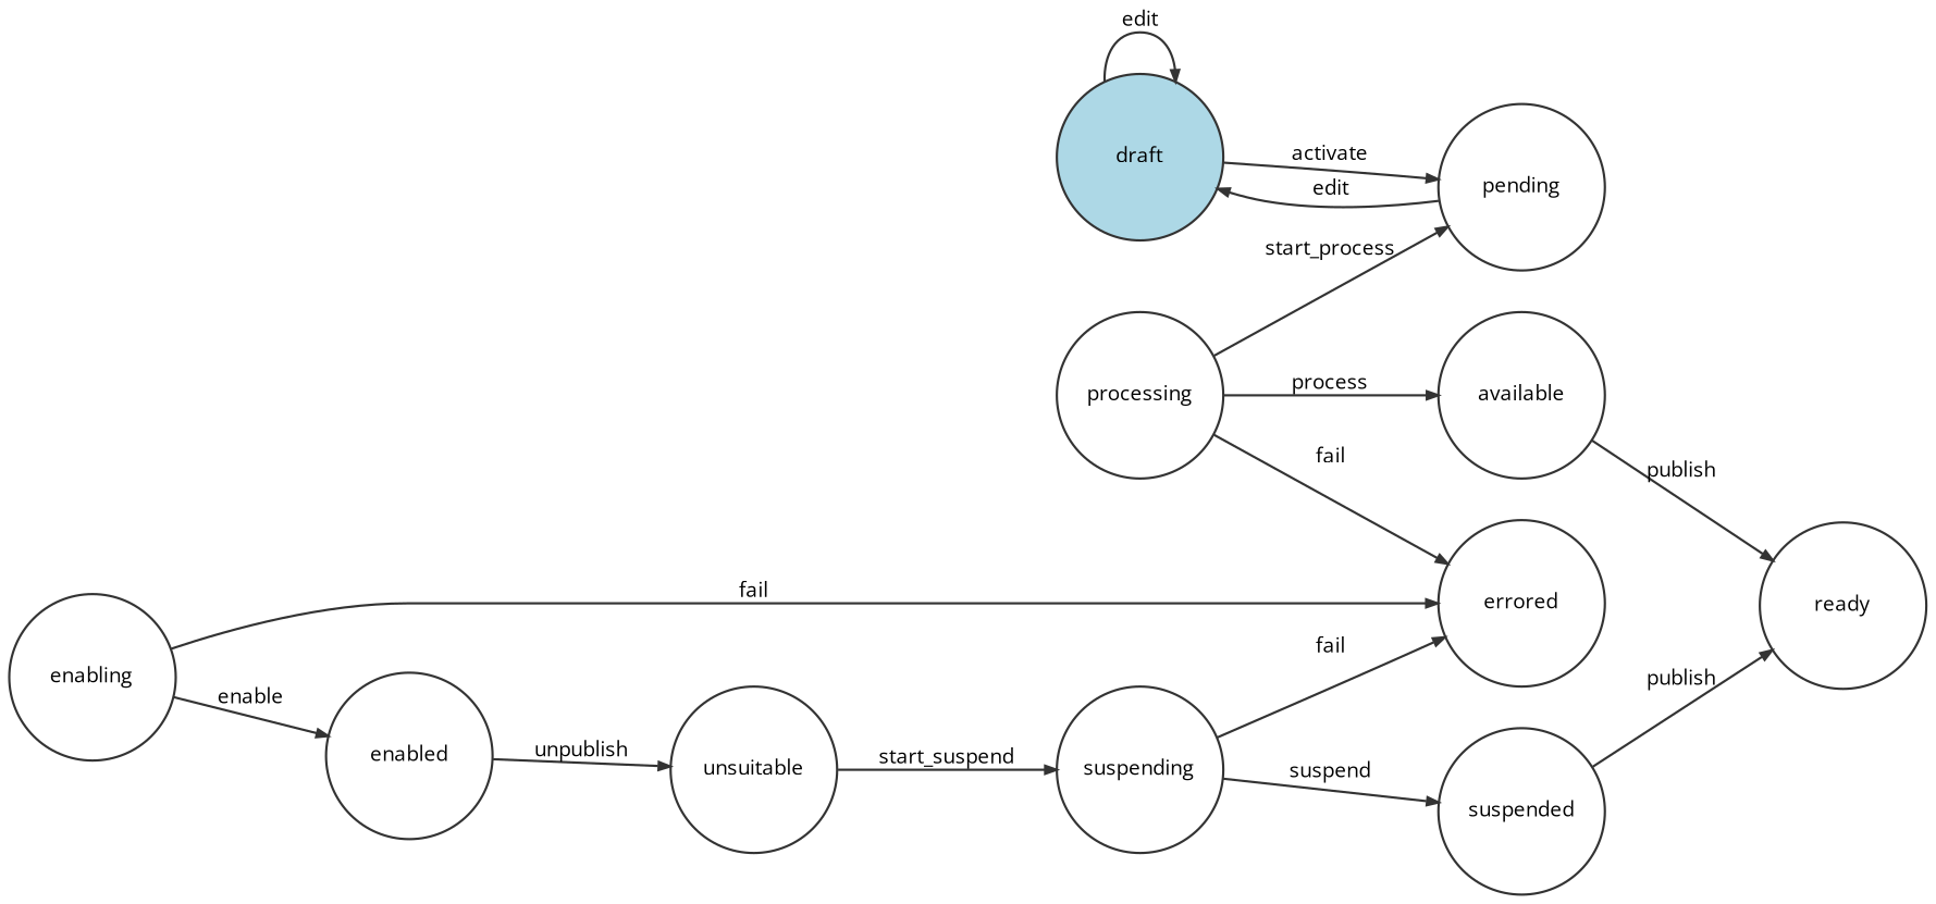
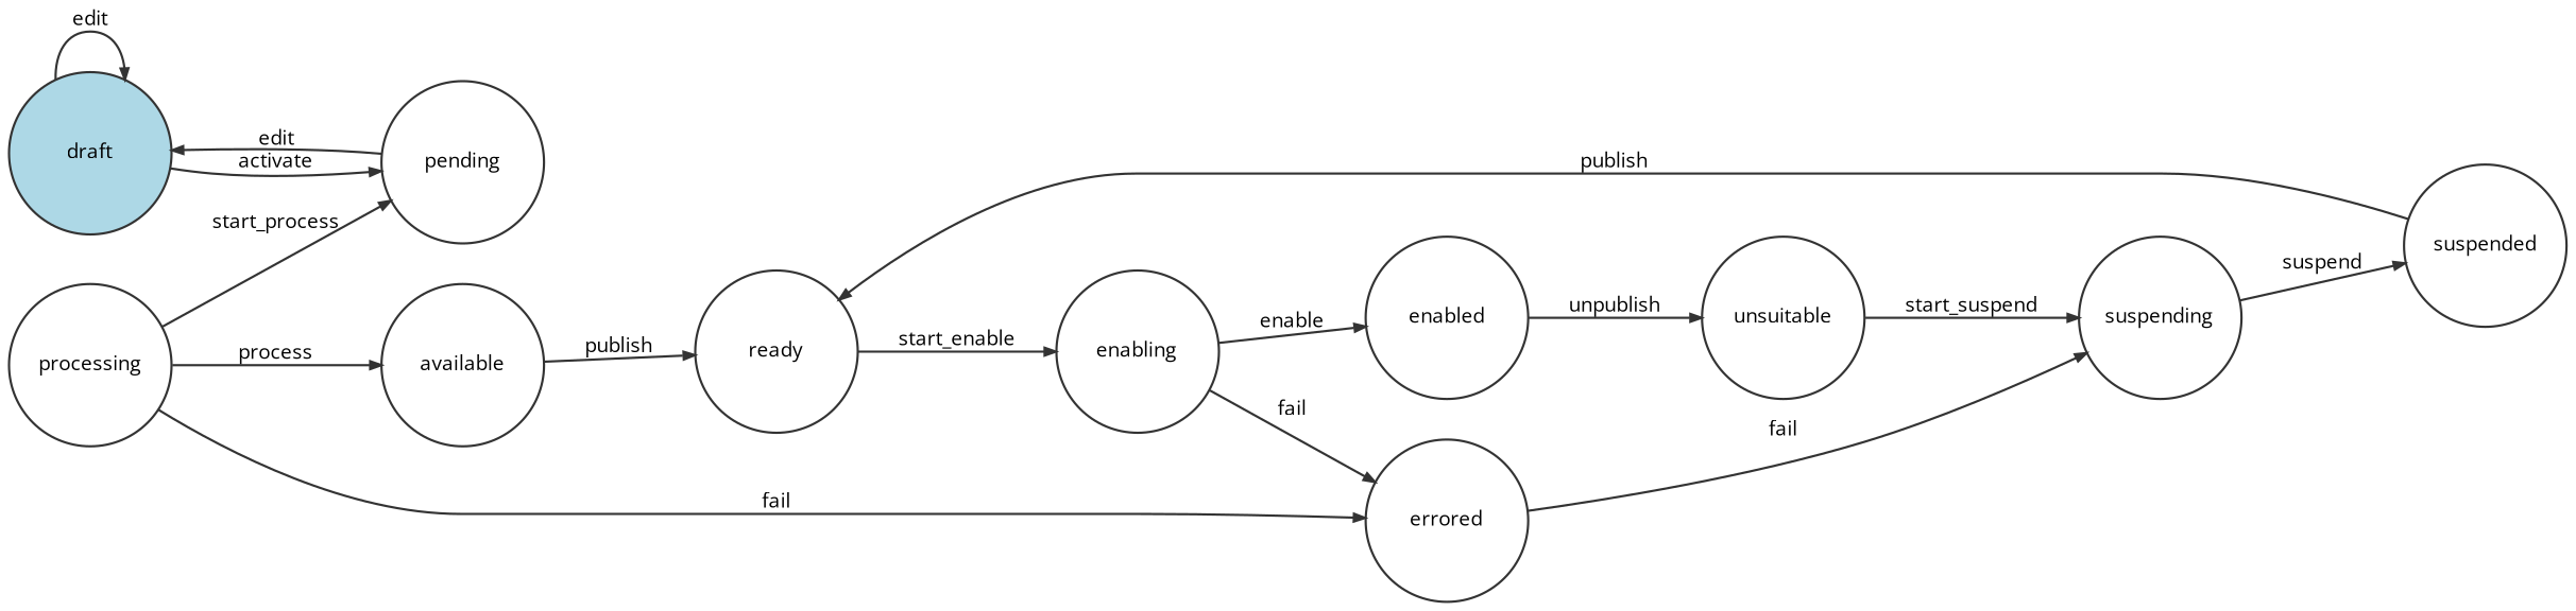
  digraph {
    fontname="Open Sans"
    rankdir=LR
    node [color="#333333" fillcolor=lightblue fixedsize=1 fontname="Open Sans" fontsize=9 shape=circle]
    edge [arrowhead=normal arrowsize=0.5 color="#333333" fontname="Open Sans" fontsize=9 style=solid]
    n1 [label=draft style=filled width=1]
    n2 [label=pending width=1]
    n3 [label=processing width=1]
    n4 [label=available width=1]
    n5 [label=errored width=1]
    n6 [label=ready width=1]
    n7 [label=enabling width=1]
    n8 [label=enabled width=1]
    n9 [label=unsuitable width=1]
    n10 [label=suspending width=1]
    n11 [label=suspended width=1]
    n1 -> n1 [label=edit]
    n1 -> n2 [label=activate]
    n2 -> n1 [label=edit]
    n3 -> n2 [label=start_process]
    n3 -> n4 [label=process]
    n3 -> n5 [label=fail]
    n4 -> n6 [label=publish]
+   n6 -> n7 [label=start_enable]
    n7 -> n5 [label=fail]
    n7 -> n8 [label=enable]
    n8 -> n9 [label=unpublish]
    n9 -> n10 [label=start_suspend]
-   n10 -> n5 [label=fail]
+   n5 -> n10 [label=fail]
    n10 -> n11 [label=suspend]
    n11 -> n6 [label=publish]
  }
